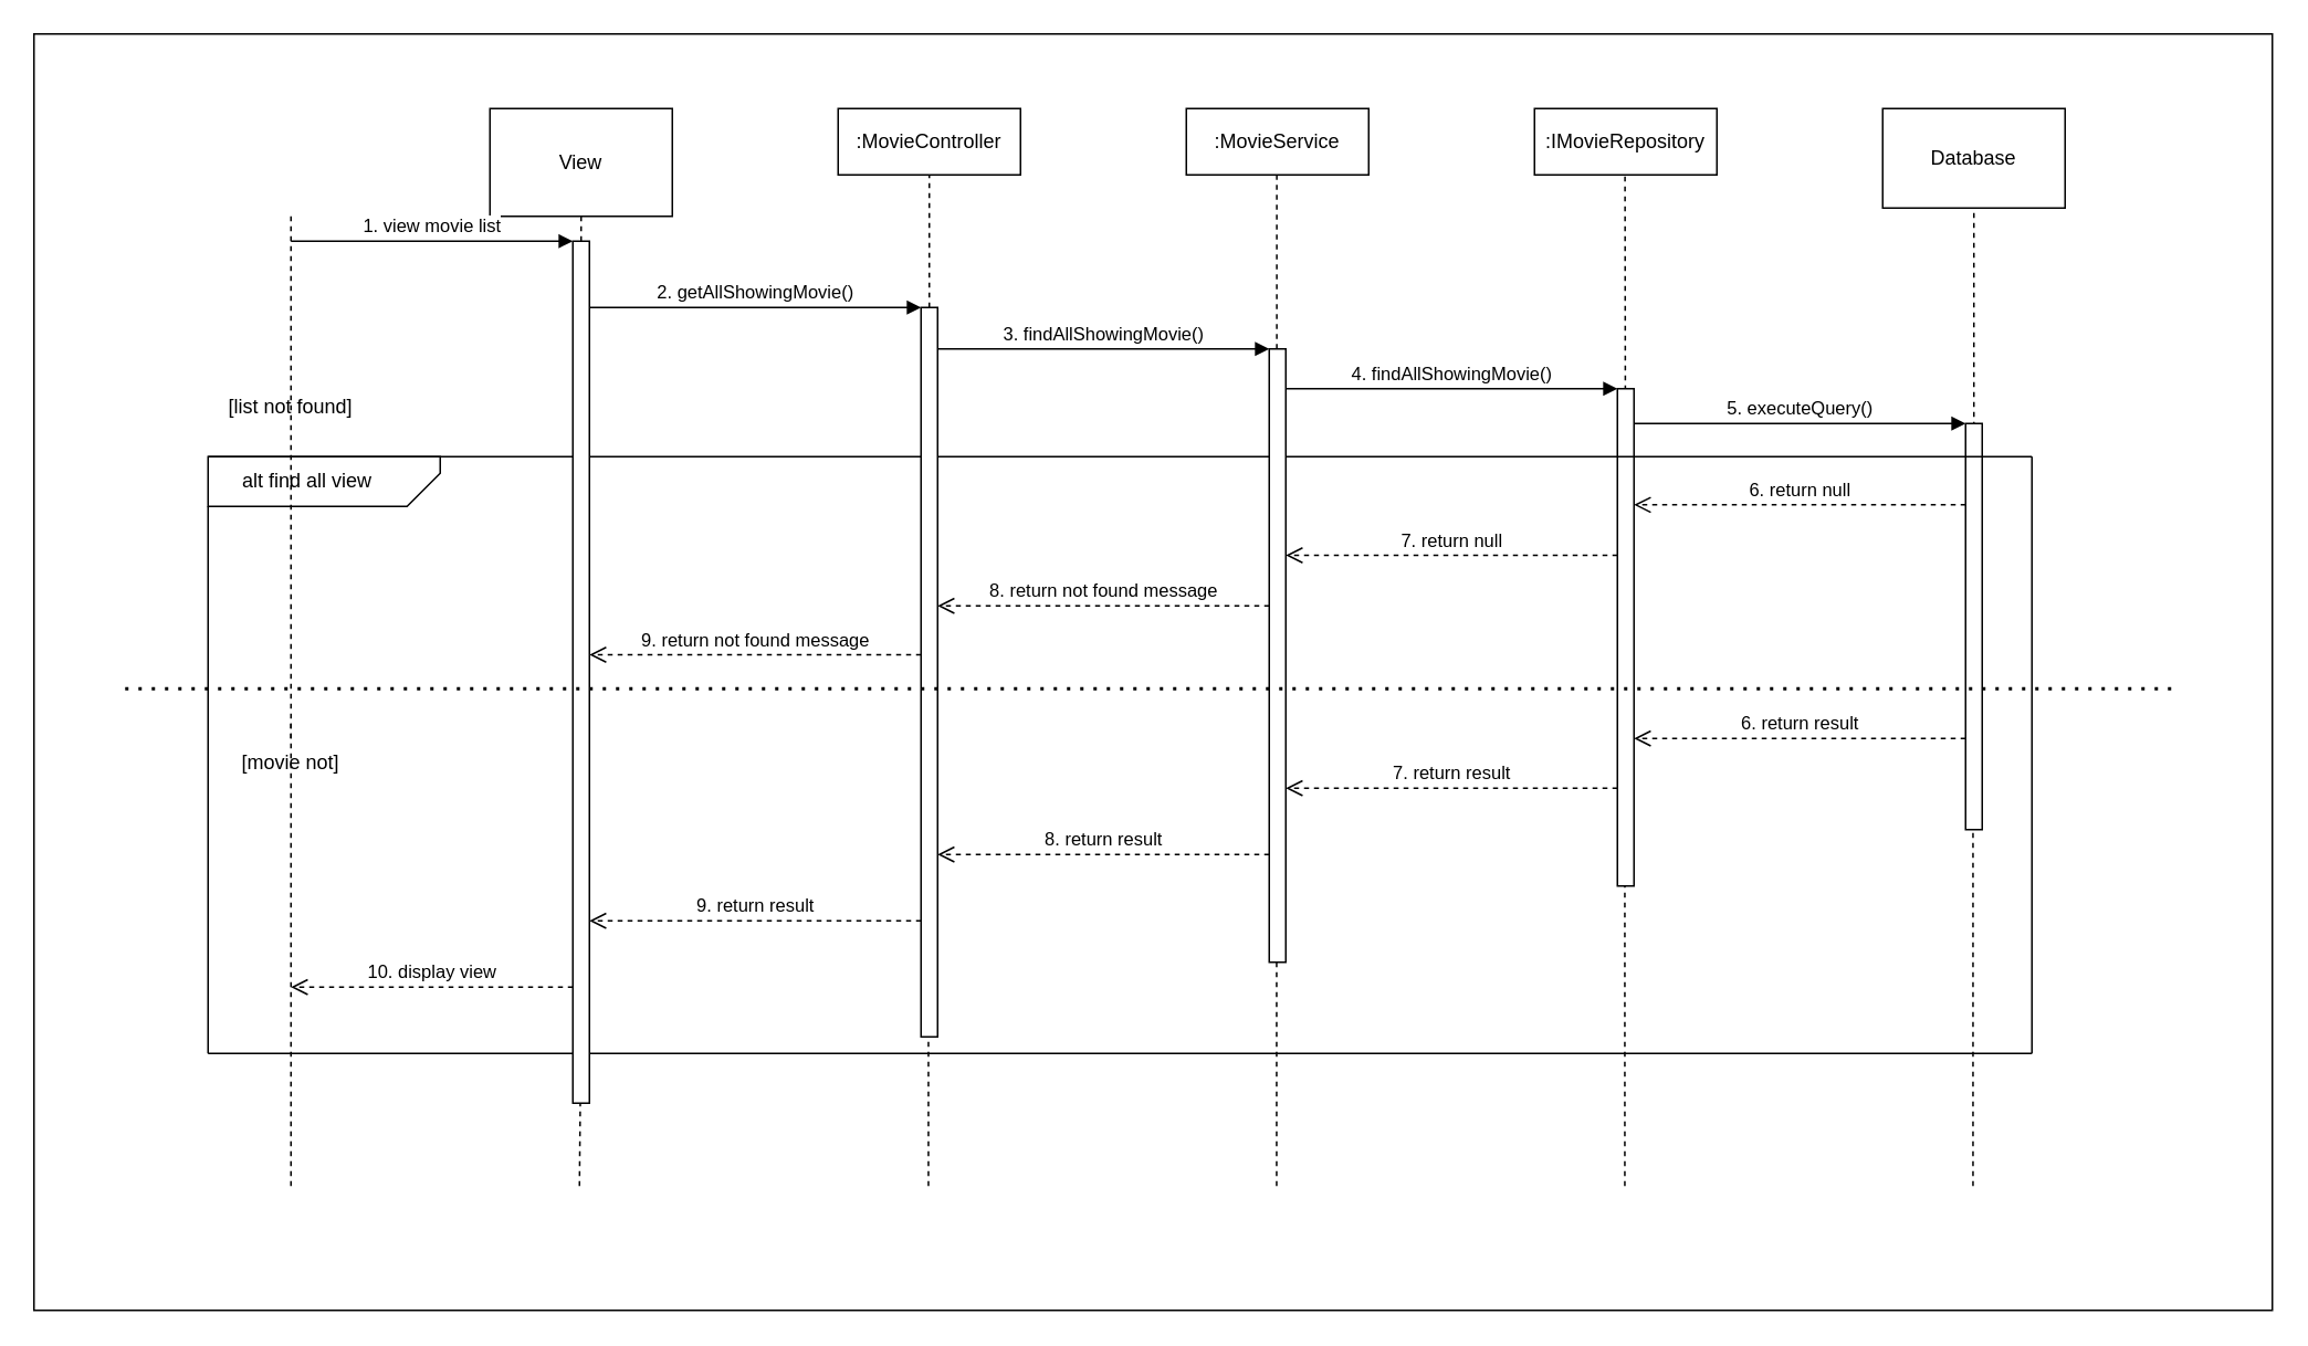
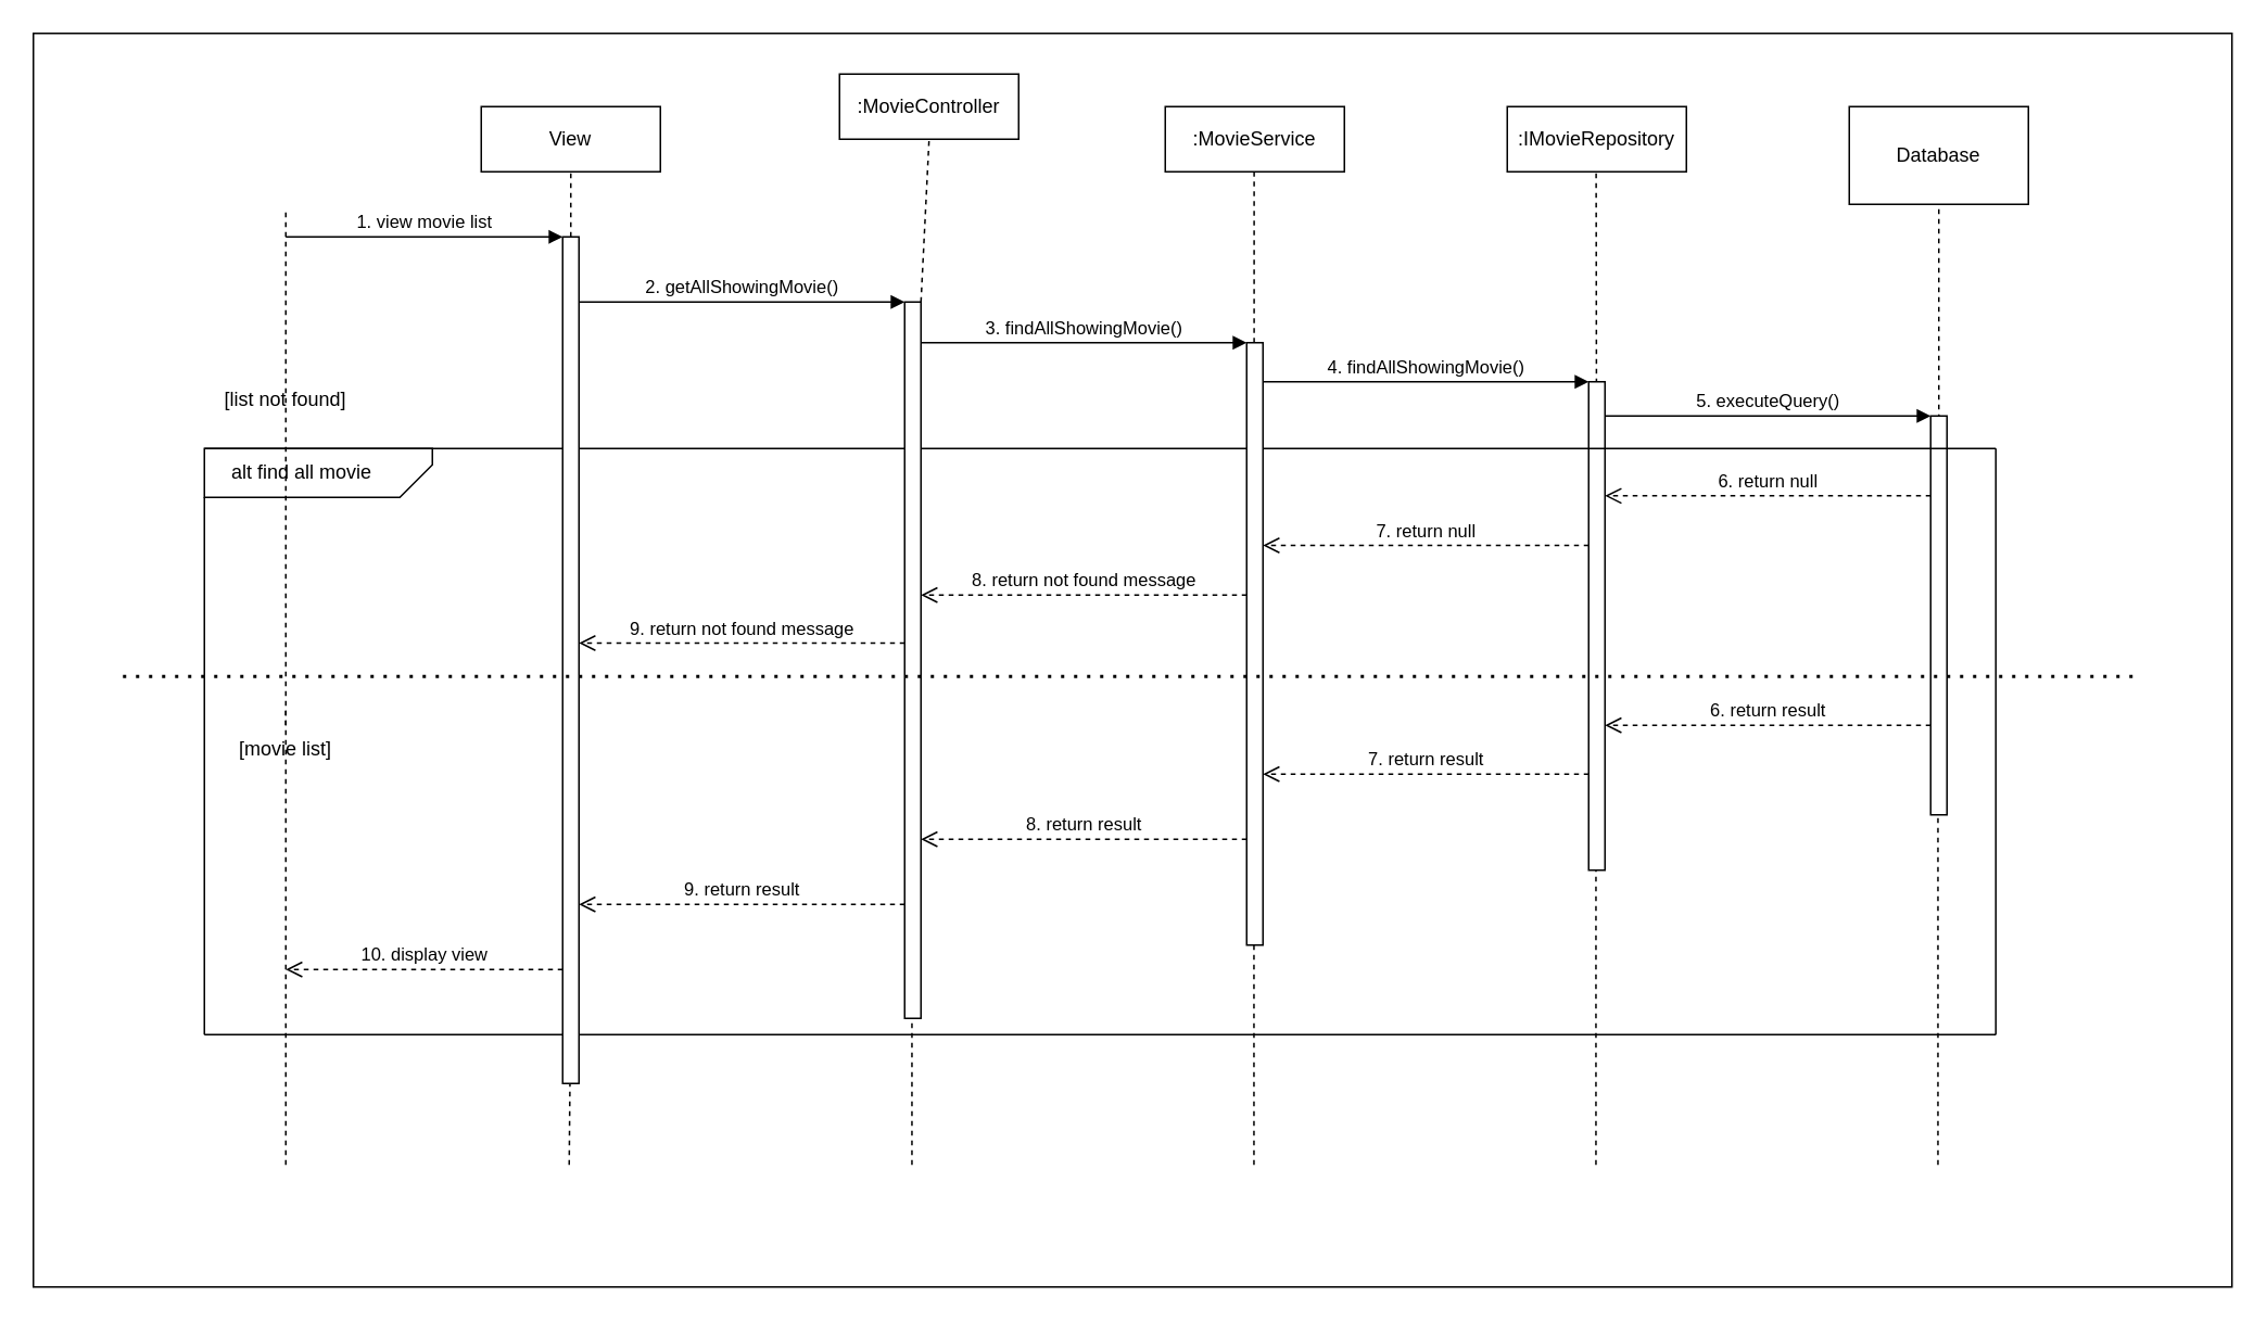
  <mxCell id="0" />
  <mxCell id="1" parent="0" />
  <mxCell id="2" value="" style="rounded=0;whiteSpace=wrap;html=1;" vertex="1" parent="1"><mxGeometry x="20" y="20" width="1350" height="770" as="geometry" /></mxCell>
- <mxCell id="3" value="View" style="rounded=0;whiteSpace=wrap;html=1;" vertex="1" parent="1"><mxGeometry x="295" y="65" width="110" height="65" as="geometry" /></mxCell>
- <mxCell id="4" value=":MovieController" style="rounded=0;whiteSpace=wrap;html=1;" vertex="1" parent="1"><mxGeometry x="505" y="65" width="110" height="40" as="geometry" /></mxCell>
+ <mxCell id="3" value="View" style="rounded=0;whiteSpace=wrap;html=1;" vertex="1" parent="1"><mxGeometry x="295" y="65" width="110" height="40" as="geometry" /></mxCell>
+ <mxCell id="4" value=":MovieController" style="rounded=0;whiteSpace=wrap;html=1;" vertex="1" parent="1"><mxGeometry x="515" y="45" width="110" height="40" as="geometry" /></mxCell>
  <mxCell id="5" value=":IMovieRepository" style="rounded=0;whiteSpace=wrap;html=1;" vertex="1" parent="1"><mxGeometry x="925" y="65" width="110" height="40" as="geometry" /></mxCell>
  <mxCell id="6" value="Database" style="rounded=0;whiteSpace=wrap;html=1;" vertex="1" parent="1"><mxGeometry x="1135" y="65" width="110" height="60" as="geometry" /></mxCell>
  <mxCell id="7" value=":MovieService" style="rounded=0;whiteSpace=wrap;html=1;" vertex="1" parent="1"><mxGeometry x="715" y="65" width="110" height="40" as="geometry" /></mxCell>
  <mxCell id="8" value="" style="endArrow=none;dashed=1;html=1;rounded=0;entryX=0.5;entryY=1;entryDx=0;entryDy=0;" edge="1" source="9" target="3" parent="1"><mxGeometry width="50" height="50" relative="1" as="geometry"><mxPoint x="350" y="155" as="sourcePoint" /><mxPoint x="705" y="245" as="targetPoint" /></mxGeometry></mxCell>
  <mxCell id="9" value="" style="html=1;points=[[0,0,0,0,5],[0,1,0,0,-5],[1,0,0,0,5],[1,1,0,0,-5]];perimeter=orthogonalPerimeter;outlineConnect=0;targetShapes=umlLifeline;portConstraint=eastwest;newEdgeStyle={&quot;curved&quot;:0,&quot;rounded&quot;:0};" vertex="1" parent="1"><mxGeometry x="345" y="145" width="10" height="520" as="geometry" /></mxCell>
  <mxCell id="10" value="1. view movie list" style="html=1;verticalAlign=bottom;endArrow=block;curved=0;rounded=0;" edge="1" parent="1"><mxGeometry width="80" relative="1" as="geometry"><mxPoint x="175" y="145" as="sourcePoint" /><mxPoint x="345" y="145" as="targetPoint" /></mxGeometry></mxCell>
  <mxCell id="11" value="" style="html=1;points=[[0,0,0,0,5],[0,1,0,0,-5],[1,0,0,0,5],[1,1,0,0,-5]];perimeter=orthogonalPerimeter;outlineConnect=0;targetShapes=umlLifeline;portConstraint=eastwest;newEdgeStyle={&quot;curved&quot;:0,&quot;rounded&quot;:0};" vertex="1" parent="1"><mxGeometry x="555" y="185" width="10" height="440" as="geometry" /></mxCell>
  <mxCell id="12" value="" style="endArrow=none;dashed=1;html=1;rounded=0;entryX=0.5;entryY=1;entryDx=0;entryDy=0;" edge="1" source="11" target="4" parent="1"><mxGeometry width="50" height="50" relative="1" as="geometry"><mxPoint x="505" y="145" as="sourcePoint" /><mxPoint x="625" y="135" as="targetPoint" /></mxGeometry></mxCell>
  <mxCell id="13" value="2. getAllShowingMovie()" style="html=1;verticalAlign=bottom;endArrow=block;curved=0;rounded=0;" edge="1" parent="1"><mxGeometry width="80" relative="1" as="geometry"><mxPoint x="355" y="185" as="sourcePoint" /><mxPoint x="555" y="185" as="targetPoint" /><Array as="points"><mxPoint x="465" y="185" /></Array></mxGeometry></mxCell>
  <mxCell id="14" value="" style="endArrow=none;dashed=1;html=1;rounded=0;entryX=0.5;entryY=1;entryDx=0;entryDy=0;" edge="1" source="15" parent="1"><mxGeometry width="50" height="50" relative="1" as="geometry"><mxPoint x="769.57" y="215" as="sourcePoint" /><mxPoint x="769.57" y="105" as="targetPoint" /></mxGeometry></mxCell>
  <mxCell id="15" value="" style="html=1;points=[[0,0,0,0,5],[0,1,0,0,-5],[1,0,0,0,5],[1,1,0,0,-5]];perimeter=orthogonalPerimeter;outlineConnect=0;targetShapes=umlLifeline;portConstraint=eastwest;newEdgeStyle={&quot;curved&quot;:0,&quot;rounded&quot;:0};" vertex="1" parent="1"><mxGeometry x="765" y="210" width="10" height="370" as="geometry" /></mxCell>
  <mxCell id="16" value="3. findAllShowingMovie()" style="html=1;verticalAlign=bottom;endArrow=block;curved=0;rounded=0;" edge="1" parent="1"><mxGeometry width="80" relative="1" as="geometry"><mxPoint x="565" y="210" as="sourcePoint" /><mxPoint x="765" y="210" as="targetPoint" /><Array as="points"><mxPoint x="675" y="210" /></Array></mxGeometry></mxCell>
  <mxCell id="17" value="" style="endArrow=none;html=1;rounded=0;" edge="1" source="11" parent="1"><mxGeometry relative="1" as="geometry"><mxPoint x="605" y="275" as="sourcePoint" /><mxPoint x="765" y="275" as="targetPoint" /></mxGeometry></mxCell>
  <mxCell id="18" value="" style="endArrow=none;html=1;rounded=0;" edge="1" parent="1"><mxGeometry relative="1" as="geometry"><mxPoint x="355" y="275" as="sourcePoint" /><mxPoint x="555" y="275" as="targetPoint" /></mxGeometry></mxCell>
  <mxCell id="19" value="" style="endArrow=none;html=1;rounded=0;" edge="1" parent="1"><mxGeometry relative="1" as="geometry"><mxPoint x="125" y="275" as="sourcePoint" /><mxPoint x="345" y="275" as="targetPoint" /></mxGeometry></mxCell>
  <mxCell id="20" value="" style="endArrow=none;dashed=1;html=1;rounded=0;entryX=0.5;entryY=1;entryDx=0;entryDy=0;" edge="1" parent="1"><mxGeometry width="50" height="50" relative="1" as="geometry"><mxPoint x="980" y="385" as="sourcePoint" /><mxPoint x="979.57" y="105" as="targetPoint" /></mxGeometry></mxCell>
  <mxCell id="21" value="" style="endArrow=none;dashed=1;html=1;rounded=0;entryX=0.5;entryY=1;entryDx=0;entryDy=0;" edge="1" target="6" parent="1"><mxGeometry width="50" height="50" relative="1" as="geometry"><mxPoint x="1190" y="425" as="sourcePoint" /><mxPoint x="1196" y="105" as="targetPoint" /></mxGeometry></mxCell>
  <mxCell id="22" value="" style="html=1;points=[[0,0,0,0,5],[0,1,0,0,-5],[1,0,0,0,5],[1,1,0,0,-5]];perimeter=orthogonalPerimeter;outlineConnect=0;targetShapes=umlLifeline;portConstraint=eastwest;newEdgeStyle={&quot;curved&quot;:0,&quot;rounded&quot;:0};" vertex="1" parent="1"><mxGeometry x="975" y="234" width="10" height="300" as="geometry" /></mxCell>
  <mxCell id="23" value="" style="html=1;points=[[0,0,0,0,5],[0,1,0,0,-5],[1,0,0,0,5],[1,1,0,0,-5]];perimeter=orthogonalPerimeter;outlineConnect=0;targetShapes=umlLifeline;portConstraint=eastwest;newEdgeStyle={&quot;curved&quot;:0,&quot;rounded&quot;:0};" vertex="1" parent="1"><mxGeometry x="1185" y="255" width="10" height="245" as="geometry" /></mxCell>
  <mxCell id="24" value="" style="endArrow=none;html=1;rounded=0;" edge="1" parent="1"><mxGeometry relative="1" as="geometry"><mxPoint x="775" y="275" as="sourcePoint" /><mxPoint x="1225" y="275" as="targetPoint" /></mxGeometry></mxCell>
  <mxCell id="25" value="" style="endArrow=none;html=1;rounded=0;" edge="1" parent="1"><mxGeometry relative="1" as="geometry"><mxPoint x="1225" y="635" as="sourcePoint" /><mxPoint x="1225" y="275" as="targetPoint" /></mxGeometry></mxCell>
  <mxCell id="26" value="6. return null" style="html=1;verticalAlign=bottom;endArrow=open;dashed=1;endSize=8;curved=0;rounded=0;" edge="1" parent="1"><mxGeometry relative="1" as="geometry"><mxPoint x="1185" y="304.05" as="sourcePoint" /><mxPoint x="985" y="304.05" as="targetPoint" /></mxGeometry></mxCell>
  <mxCell id="27" value="8. return not found message" style="html=1;verticalAlign=bottom;endArrow=open;dashed=1;endSize=8;curved=0;rounded=0;" edge="1" parent="1"><mxGeometry relative="1" as="geometry"><mxPoint x="765" y="365" as="sourcePoint" /><mxPoint x="565" y="365" as="targetPoint" /></mxGeometry></mxCell>
  <mxCell id="28" value="" style="verticalLabelPosition=bottom;verticalAlign=top;html=1;shape=card;whiteSpace=wrap;size=20;arcSize=12;direction=west;" vertex="1" parent="1"><mxGeometry x="125" y="275" width="140" height="30" as="geometry" /></mxCell>
  <mxCell id="29" value="" style="endArrow=none;dashed=1;html=1;rounded=0;" edge="1" source="51" parent="1"><mxGeometry width="50" height="50" relative="1" as="geometry"><mxPoint x="175" y="715" as="sourcePoint" /><mxPoint x="175" y="129.3" as="targetPoint" /></mxGeometry></mxCell>
- <mxCell id="30" value="alt find all view" style="text;html=1;align=center;verticalAlign=middle;whiteSpace=wrap;rounded=0;" vertex="1" parent="1"><mxGeometry x="125" y="275" width="120" height="30" as="geometry" /></mxCell>
+ <mxCell id="30" value="alt find all movie" style="text;html=1;align=center;verticalAlign=middle;whiteSpace=wrap;rounded=0;" vertex="1" parent="1"><mxGeometry x="125" y="275" width="120" height="30" as="geometry" /></mxCell>
  <mxCell id="31" value="" style="endArrow=none;html=1;rounded=0;entryX=0;entryY=1;entryDx=0;entryDy=0;" edge="1" target="30" parent="1"><mxGeometry width="50" height="50" relative="1" as="geometry"><mxPoint x="125" y="635" as="sourcePoint" /><mxPoint x="125" y="335" as="targetPoint" /></mxGeometry></mxCell>
  <mxCell id="32" value="[list not found]" style="text;html=1;align=center;verticalAlign=middle;whiteSpace=wrap;rounded=0;" vertex="1" parent="1"><mxGeometry x="125" y="230" width="100" height="30" as="geometry" /></mxCell>
  <mxCell id="33" value="" style="endArrow=none;dashed=1;html=1;dashPattern=1 3;strokeWidth=2;rounded=0;" edge="1" parent="1"><mxGeometry width="50" height="50" relative="1" as="geometry"><mxPoint x="75" y="415" as="sourcePoint" /><mxPoint x="1315" y="415" as="targetPoint" /></mxGeometry></mxCell>
  <mxCell id="34" value="4. findAllShowingMovie()" style="html=1;verticalAlign=bottom;endArrow=block;curved=0;rounded=0;" edge="1" parent="1"><mxGeometry width="80" relative="1" as="geometry"><mxPoint x="775" y="234" as="sourcePoint" /><mxPoint x="975" y="234" as="targetPoint" /><Array as="points"><mxPoint x="885" y="234" /></Array></mxGeometry></mxCell>
  <mxCell id="35" value="5. executeQuery()" style="html=1;verticalAlign=bottom;endArrow=block;curved=0;rounded=0;" edge="1" parent="1"><mxGeometry width="80" relative="1" as="geometry"><mxPoint x="985" y="255" as="sourcePoint" /><mxPoint x="1185" y="255" as="targetPoint" /><Array as="points"><mxPoint x="1095" y="255" /></Array><mxPoint as="offset" /></mxGeometry></mxCell>
  <mxCell id="36" value="6. return result" style="html=1;verticalAlign=bottom;endArrow=open;dashed=1;endSize=8;curved=0;rounded=0;" edge="1" parent="1"><mxGeometry relative="1" as="geometry"><mxPoint x="1185" y="445" as="sourcePoint" /><mxPoint x="985" y="445" as="targetPoint" /></mxGeometry></mxCell>
  <mxCell id="37" value="7. return result" style="html=1;verticalAlign=bottom;endArrow=open;dashed=1;endSize=8;curved=0;rounded=0;" edge="1" parent="1"><mxGeometry relative="1" as="geometry"><mxPoint x="975" y="475" as="sourcePoint" /><mxPoint x="775" y="475" as="targetPoint" /></mxGeometry></mxCell>
  <mxCell id="38" value="8. return result" style="html=1;verticalAlign=bottom;endArrow=open;dashed=1;endSize=8;curved=0;rounded=0;" edge="1" parent="1"><mxGeometry relative="1" as="geometry"><mxPoint x="765" y="515" as="sourcePoint" /><mxPoint x="565" y="515" as="targetPoint" /></mxGeometry></mxCell>
  <mxCell id="39" value="9. return result" style="html=1;verticalAlign=bottom;endArrow=open;dashed=1;endSize=8;curved=0;rounded=0;" edge="1" parent="1"><mxGeometry relative="1" as="geometry"><mxPoint x="555" y="555" as="sourcePoint" /><mxPoint x="355" y="555" as="targetPoint" /></mxGeometry></mxCell>
  <mxCell id="40" value="10. display view" style="html=1;verticalAlign=bottom;endArrow=open;dashed=1;endSize=8;curved=0;rounded=0;" edge="1" parent="1"><mxGeometry relative="1" as="geometry"><mxPoint x="345" y="595" as="sourcePoint" /><mxPoint x="175" y="595" as="targetPoint" /></mxGeometry></mxCell>
  <mxCell id="41" value="" style="endArrow=none;dashed=1;html=1;rounded=0;entryX=0.5;entryY=1;entryDx=0;entryDy=0;" edge="1" parent="1"><mxGeometry width="50" height="50" relative="1" as="geometry"><mxPoint x="349" y="715" as="sourcePoint" /><mxPoint x="349.47" y="665" as="targetPoint" /></mxGeometry></mxCell>
  <mxCell id="42" value="" style="endArrow=none;dashed=1;html=1;rounded=0;" edge="1" target="11" parent="1"><mxGeometry width="50" height="50" relative="1" as="geometry"><mxPoint x="559.47" y="715" as="sourcePoint" /><mxPoint x="559.94" y="665" as="targetPoint" /></mxGeometry></mxCell>
  <mxCell id="43" value="" style="endArrow=none;dashed=1;html=1;rounded=0;" edge="1" target="15" parent="1"><mxGeometry width="50" height="50" relative="1" as="geometry"><mxPoint x="769.47" y="715" as="sourcePoint" /><mxPoint x="769" y="625" as="targetPoint" /></mxGeometry></mxCell>
  <mxCell id="44" value="" style="endArrow=none;dashed=1;html=1;rounded=0;" edge="1" target="22" parent="1"><mxGeometry width="50" height="50" relative="1" as="geometry"><mxPoint x="979.47" y="715" as="sourcePoint" /><mxPoint x="979" y="575" as="targetPoint" /></mxGeometry></mxCell>
  <mxCell id="45" value="" style="endArrow=none;dashed=1;html=1;rounded=0;" edge="1" target="23" parent="1"><mxGeometry width="50" height="50" relative="1" as="geometry"><mxPoint x="1189.47" y="715" as="sourcePoint" /><mxPoint x="1189" y="525" as="targetPoint" /></mxGeometry></mxCell>
  <mxCell id="46" value="" style="endArrow=none;html=1;rounded=0;" edge="1" target="9" parent="1"><mxGeometry width="50" height="50" relative="1" as="geometry"><mxPoint x="125" y="635" as="sourcePoint" /><mxPoint x="545" y="555" as="targetPoint" /></mxGeometry></mxCell>
  <mxCell id="47" value="" style="endArrow=none;html=1;rounded=0;" edge="1" parent="1"><mxGeometry width="50" height="50" relative="1" as="geometry"><mxPoint x="355" y="635" as="sourcePoint" /><mxPoint x="1225" y="635" as="targetPoint" /></mxGeometry></mxCell>
  <mxCell id="48" value="7. return null" style="html=1;verticalAlign=bottom;endArrow=open;dashed=1;endSize=8;curved=0;rounded=0;" edge="1" parent="1"><mxGeometry relative="1" as="geometry"><mxPoint x="975" y="334.52" as="sourcePoint" /><mxPoint x="775" y="334.52" as="targetPoint" /></mxGeometry></mxCell>
  <mxCell id="49" value="9. return not found message" style="html=1;verticalAlign=bottom;endArrow=open;dashed=1;endSize=8;curved=0;rounded=0;" edge="1" parent="1"><mxGeometry relative="1" as="geometry"><mxPoint x="555" y="394.52" as="sourcePoint" /><mxPoint x="355" y="394.52" as="targetPoint" /></mxGeometry></mxCell>
  <mxCell id="50" value="" style="endArrow=none;dashed=1;html=1;rounded=0;" edge="1" parent="1"><mxGeometry width="50" height="50" relative="1" as="geometry"><mxPoint x="175" y="715" as="sourcePoint" /><mxPoint x="175" y="435" as="targetPoint" /></mxGeometry></mxCell>
- <mxCell id="51" value="[movie not]" style="text;html=1;align=center;verticalAlign=middle;whiteSpace=wrap;rounded=0;" vertex="1" parent="1"><mxGeometry x="125" y="445" width="100" height="30" as="geometry" /></mxCell>
+ <mxCell id="51" value="[movie list]" style="text;html=1;align=center;verticalAlign=middle;whiteSpace=wrap;rounded=0;" vertex="1" parent="1"><mxGeometry x="125" y="445" width="100" height="30" as="geometry" /></mxCell>
